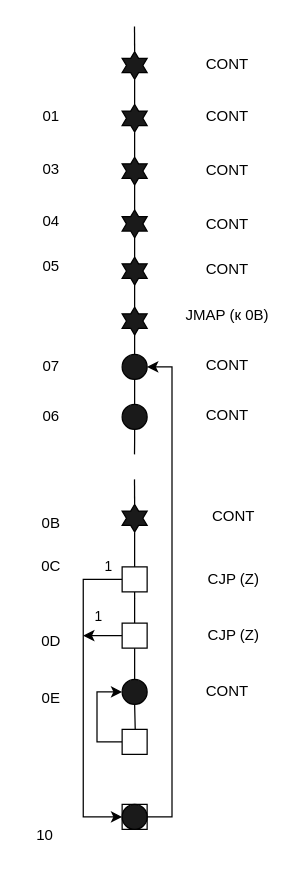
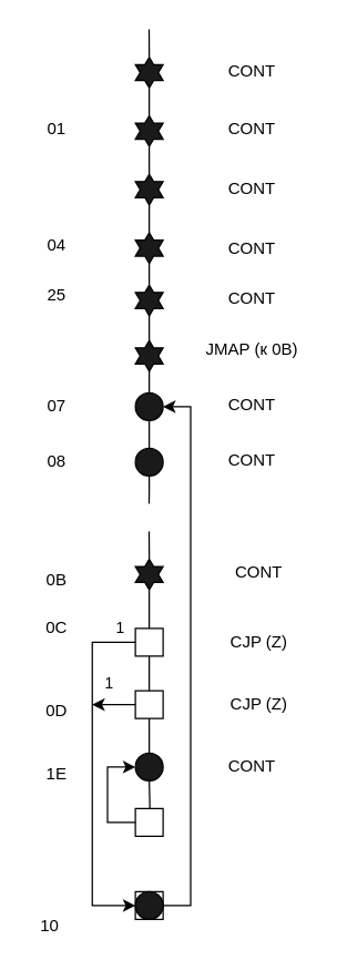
  <mxCell id="0" />
  <mxCell id="1" parent="0" />
  <mxCell id="2" value="" style="endArrow=none;html=1;rounded=0;exitX=0;exitY=0.5;exitDx=0;exitDy=0;exitPerimeter=0;" edge="1" parent="1" source="4"><mxGeometry width="50" height="50" relative="1" as="geometry"><mxPoint x="106" y="30.78" as="sourcePoint" /><mxPoint x="107" y="20.78" as="targetPoint" /></mxGeometry></mxCell>
  <mxCell id="3" value="" style="edgeStyle=orthogonalEdgeStyle;rounded=0;orthogonalLoop=1;jettySize=auto;html=1;endArrow=none;endFill=0;" edge="1" parent="1" source="4" target="7"><mxGeometry relative="1" as="geometry" /></mxCell>
  <mxCell id="4" value="" style="verticalLabelPosition=bottom;verticalAlign=top;html=1;shape=mxgraph.basic.6_point_star;fillColor=#1A1A1A;direction=south;" vertex="1" parent="1"><mxGeometry x="97.11" y="40.78" width="20" height="22.22" as="geometry" /></mxCell>
  <mxCell id="5" value="CONT" style="text;html=1;align=center;verticalAlign=middle;resizable=0;points=[];autosize=1;strokeColor=none;fillColor=none;" vertex="1" parent="1"><mxGeometry x="156" y="40.78" width="50" height="20" as="geometry" /></mxCell>
  <mxCell id="6" value="" style="edgeStyle=orthogonalEdgeStyle;rounded=0;orthogonalLoop=1;jettySize=auto;html=1;endArrow=none;endFill=0;" edge="1" parent="1" source="7" target="9"><mxGeometry relative="1" as="geometry" /></mxCell>
  <mxCell id="7" value="" style="verticalLabelPosition=bottom;verticalAlign=top;html=1;shape=mxgraph.basic.6_point_star;fillColor=#1A1A1A;direction=south;" vertex="1" parent="1"><mxGeometry x="97.11" y="83" width="20" height="22.22" as="geometry" /></mxCell>
  <mxCell id="8" value="" style="edgeStyle=orthogonalEdgeStyle;rounded=0;orthogonalLoop=1;jettySize=auto;html=1;endArrow=none;endFill=0;" edge="1" parent="1" source="9" target="11"><mxGeometry relative="1" as="geometry" /></mxCell>
  <mxCell id="9" value="" style="verticalLabelPosition=bottom;verticalAlign=top;html=1;shape=mxgraph.basic.6_point_star;fillColor=#1A1A1A;direction=south;" vertex="1" parent="1"><mxGeometry x="97.11" y="125.22" width="20" height="22.22" as="geometry" /></mxCell>
  <mxCell id="10" value="" style="edgeStyle=orthogonalEdgeStyle;rounded=0;orthogonalLoop=1;jettySize=auto;html=1;endArrow=none;endFill=0;" edge="1" parent="1" source="11" target="16"><mxGeometry relative="1" as="geometry" /></mxCell>
  <mxCell id="11" value="" style="verticalLabelPosition=bottom;verticalAlign=top;html=1;shape=mxgraph.basic.6_point_star;fillColor=#1A1A1A;direction=south;" vertex="1" parent="1"><mxGeometry x="97.11" y="167.44" width="20" height="22.22" as="geometry" /></mxCell>
  <mxCell id="12" value="01" style="text;html=1;align=center;verticalAlign=middle;resizable=0;points=[];autosize=1;strokeColor=none;fillColor=none;" vertex="1" parent="1"><mxGeometry x="25" y="83" width="30" height="20" as="geometry" /></mxCell>
- <mxCell id="13" value="03" style="text;html=1;align=center;verticalAlign=middle;resizable=0;points=[];autosize=1;strokeColor=none;fillColor=none;" vertex="1" parent="1"><mxGeometry x="25" y="125.22" width="30" height="20" as="geometry" /></mxCell>
  <mxCell id="14" value="04" style="text;html=1;align=center;verticalAlign=middle;resizable=0;points=[];autosize=1;strokeColor=none;fillColor=none;" vertex="1" parent="1"><mxGeometry x="25" y="167.44" width="30" height="20" as="geometry" /></mxCell>
  <mxCell id="15" value="" style="edgeStyle=orthogonalEdgeStyle;rounded=0;orthogonalLoop=1;jettySize=auto;html=1;endArrow=none;endFill=0;" edge="1" parent="1" source="16" target="18"><mxGeometry relative="1" as="geometry" /></mxCell>
  <mxCell id="16" value="" style="verticalLabelPosition=bottom;verticalAlign=top;html=1;shape=mxgraph.basic.6_point_star;fillColor=#1A1A1A;direction=south;" vertex="1" parent="1"><mxGeometry x="97.11" y="205.22" width="20" height="22.22" as="geometry" /></mxCell>
  <mxCell id="17" value="" style="edgeStyle=orthogonalEdgeStyle;rounded=0;orthogonalLoop=1;jettySize=auto;html=1;endArrow=none;endFill=0;" edge="1" parent="1" source="18" target="21"><mxGeometry relative="1" as="geometry" /></mxCell>
  <mxCell id="18" value="" style="verticalLabelPosition=bottom;verticalAlign=top;html=1;shape=mxgraph.basic.6_point_star;fillColor=#1A1A1A;direction=south;" vertex="1" parent="1"><mxGeometry x="97.11" y="245.22" width="20" height="22.22" as="geometry" /></mxCell>
- <mxCell id="19" value="05" style="text;html=1;align=center;verticalAlign=middle;resizable=0;points=[];autosize=1;strokeColor=none;fillColor=none;" vertex="1" parent="1"><mxGeometry x="25" y="203" width="30" height="20" as="geometry" /></mxCell>
+ <mxCell id="19" value="25" style="text;html=1;align=center;verticalAlign=middle;resizable=0;points=[];autosize=1;strokeColor=none;fillColor=none;" vertex="1" parent="1"><mxGeometry x="25" y="203" width="30" height="20" as="geometry" /></mxCell>
  <mxCell id="20" value="" style="edgeStyle=orthogonalEdgeStyle;rounded=0;orthogonalLoop=1;jettySize=auto;html=1;endArrow=none;endFill=0;" edge="1" parent="1" source="21" target="23"><mxGeometry relative="1" as="geometry" /></mxCell>
  <mxCell id="21" value="" style="ellipse;whiteSpace=wrap;html=1;aspect=fixed;fillColor=#1A1A1A;" vertex="1" parent="1"><mxGeometry x="97.11" y="283" width="20" height="20" as="geometry" /></mxCell>
  <mxCell id="22" value="" style="edgeStyle=orthogonalEdgeStyle;rounded=0;orthogonalLoop=1;jettySize=auto;html=1;endArrow=none;endFill=0;" edge="1" parent="1" source="23"><mxGeometry relative="1" as="geometry"><mxPoint x="107" y="363" as="targetPoint" /><Array as="points"><mxPoint x="107" y="353" /><mxPoint x="107" y="363" /></Array></mxGeometry></mxCell>
  <mxCell id="23" value="" style="ellipse;whiteSpace=wrap;html=1;aspect=fixed;fillColor=#1A1A1A;" vertex="1" parent="1"><mxGeometry x="97.11" y="323" width="20" height="20" as="geometry" /></mxCell>
  <mxCell id="24" value="07" style="text;html=1;align=center;verticalAlign=middle;resizable=0;points=[];autosize=1;strokeColor=none;fillColor=none;" vertex="1" parent="1"><mxGeometry x="25" y="283" width="30" height="20" as="geometry" /></mxCell>
- <mxCell id="25" value="06" style="text;html=1;align=center;verticalAlign=middle;resizable=0;points=[];autosize=1;strokeColor=none;fillColor=none;" vertex="1" parent="1"><mxGeometry x="25" y="323" width="30" height="20" as="geometry" /></mxCell>
+ <mxCell id="25" value="08" style="text;html=1;align=center;verticalAlign=middle;resizable=0;points=[];autosize=1;strokeColor=none;fillColor=none;" vertex="1" parent="1"><mxGeometry x="25" y="323" width="30" height="20" as="geometry" /></mxCell>
  <mxCell id="26" value="" style="endArrow=none;html=1;rounded=0;exitX=0;exitY=0.5;exitDx=0;exitDy=0;exitPerimeter=0;" edge="1" parent="1" source="28"><mxGeometry width="50" height="50" relative="1" as="geometry"><mxPoint x="106" y="393" as="sourcePoint" /><mxPoint x="107" y="383" as="targetPoint" /></mxGeometry></mxCell>
  <mxCell id="27" value="" style="edgeStyle=orthogonalEdgeStyle;rounded=0;orthogonalLoop=1;jettySize=auto;html=1;endArrow=none;endFill=0;" edge="1" parent="1" source="28" target="32"><mxGeometry relative="1" as="geometry" /></mxCell>
  <mxCell id="28" value="" style="verticalLabelPosition=bottom;verticalAlign=top;html=1;shape=mxgraph.basic.6_point_star;fillColor=#1A1A1A;direction=south;" vertex="1" parent="1"><mxGeometry x="97.11" y="403" width="20" height="22.22" as="geometry" /></mxCell>
  <mxCell id="29" value="0B" style="text;html=1;align=center;verticalAlign=middle;resizable=0;points=[];autosize=1;strokeColor=none;fillColor=none;" vertex="1" parent="1"><mxGeometry x="25" y="408" width="30" height="20" as="geometry" /></mxCell>
  <mxCell id="30" value="" style="edgeStyle=orthogonalEdgeStyle;rounded=0;orthogonalLoop=1;jettySize=auto;html=1;endArrow=none;endFill=0;entryX=0.5;entryY=0;entryDx=0;entryDy=0;" edge="1" parent="1" source="32" target="44"><mxGeometry relative="1" as="geometry" /></mxCell>
  <mxCell id="31" value="1" style="edgeStyle=orthogonalEdgeStyle;rounded=0;orthogonalLoop=1;jettySize=auto;html=1;endArrow=classic;endFill=1;entryX=0;entryY=0.5;entryDx=0;entryDy=0;exitX=0;exitY=0.5;exitDx=0;exitDy=0;" edge="1" parent="1" source="32" target="55"><mxGeometry x="-0.912" y="-10" relative="1" as="geometry"><Array as="points"><mxPoint x="66" y="463" /><mxPoint x="66" y="653" /></Array><mxPoint as="offset" /></mxGeometry></mxCell>
  <mxCell id="32" value="" style="rounded=0;whiteSpace=wrap;html=1;fillColor=#FFFFFF;" vertex="1" parent="1"><mxGeometry x="97.11" y="453" width="20" height="20" as="geometry" /></mxCell>
  <mxCell id="33" value="0C" style="text;html=1;align=center;verticalAlign=middle;resizable=0;points=[];autosize=1;strokeColor=none;fillColor=none;" vertex="1" parent="1"><mxGeometry x="25" y="443" width="30" height="20" as="geometry" /></mxCell>
  <mxCell id="34" value="CONT" style="text;html=1;align=center;verticalAlign=middle;resizable=0;points=[];autosize=1;strokeColor=none;fillColor=none;" vertex="1" parent="1"><mxGeometry x="156" y="83" width="50" height="20" as="geometry" /></mxCell>
  <mxCell id="35" value="CONT" style="text;html=1;align=center;verticalAlign=middle;resizable=0;points=[];autosize=1;strokeColor=none;fillColor=none;" vertex="1" parent="1"><mxGeometry x="156" y="126.33" width="50" height="20" as="geometry" /></mxCell>
  <mxCell id="36" value="CONT" style="text;html=1;align=center;verticalAlign=middle;resizable=0;points=[];autosize=1;strokeColor=none;fillColor=none;" vertex="1" parent="1"><mxGeometry x="156" y="168.55" width="50" height="20" as="geometry" /></mxCell>
  <mxCell id="37" value="CONT" style="text;html=1;align=center;verticalAlign=middle;resizable=0;points=[];autosize=1;strokeColor=none;fillColor=none;" vertex="1" parent="1"><mxGeometry x="156" y="205.22" width="50" height="20" as="geometry" /></mxCell>
  <mxCell id="38" value="JMAP (к 0B)" style="text;html=1;align=center;verticalAlign=middle;resizable=0;points=[];autosize=1;strokeColor=none;fillColor=none;" vertex="1" parent="1"><mxGeometry x="141" y="241.89" width="80" height="20" as="geometry" /></mxCell>
  <mxCell id="39" value="CONT" style="text;html=1;align=center;verticalAlign=middle;resizable=0;points=[];autosize=1;strokeColor=none;fillColor=none;" vertex="1" parent="1"><mxGeometry x="156" y="281.89" width="50" height="20" as="geometry" /></mxCell>
  <mxCell id="40" value="CONT" style="text;html=1;align=center;verticalAlign=middle;resizable=0;points=[];autosize=1;strokeColor=none;fillColor=none;" vertex="1" parent="1"><mxGeometry x="156" y="321.89" width="50" height="20" as="geometry" /></mxCell>
  <mxCell id="41" value="CONT" style="text;html=1;align=center;verticalAlign=middle;resizable=0;points=[];autosize=1;strokeColor=none;fillColor=none;" vertex="1" parent="1"><mxGeometry x="161" y="403" width="50" height="20" as="geometry" /></mxCell>
  <mxCell id="42" value="CJP (Z)" style="text;html=1;align=center;verticalAlign=middle;resizable=0;points=[];autosize=1;strokeColor=none;fillColor=none;" vertex="1" parent="1"><mxGeometry x="156" y="453" width="60" height="20" as="geometry" /></mxCell>
  <mxCell id="43" value="1" style="edgeStyle=orthogonalEdgeStyle;rounded=0;orthogonalLoop=1;jettySize=auto;html=1;endArrow=classic;endFill=1;" edge="1" parent="1" source="44"><mxGeometry x="0.183" y="-15" relative="1" as="geometry"><mxPoint x="66" y="508" as="targetPoint" /><mxPoint as="offset" /></mxGeometry></mxCell>
  <mxCell id="44" value="" style="rounded=0;whiteSpace=wrap;html=1;fillColor=#FFFFFF;" vertex="1" parent="1"><mxGeometry x="97.11" y="498" width="20" height="20" as="geometry" /></mxCell>
  <mxCell id="45" value="0D" style="text;html=1;align=center;verticalAlign=middle;resizable=0;points=[];autosize=1;strokeColor=none;fillColor=none;" vertex="1" parent="1"><mxGeometry x="25" y="503" width="30" height="20" as="geometry" /></mxCell>
  <mxCell id="46" value="CJP (Z)" style="text;html=1;align=center;verticalAlign=middle;resizable=0;points=[];autosize=1;strokeColor=none;fillColor=none;" vertex="1" parent="1"><mxGeometry x="156" y="498" width="60" height="20" as="geometry" /></mxCell>
  <mxCell id="47" value="" style="edgeStyle=orthogonalEdgeStyle;rounded=0;orthogonalLoop=1;jettySize=auto;html=1;endArrow=none;endFill=0;" edge="1" parent="1"><mxGeometry relative="1" as="geometry"><mxPoint x="107.11" y="518" as="sourcePoint" /><mxPoint x="107.11" y="543" as="targetPoint" /></mxGeometry></mxCell>
  <mxCell id="48" value="" style="edgeStyle=orthogonalEdgeStyle;rounded=0;orthogonalLoop=1;jettySize=auto;html=1;endArrow=none;endFill=0;" edge="1" parent="1" target="52"><mxGeometry relative="1" as="geometry"><mxPoint x="107.11" y="563" as="sourcePoint" /></mxGeometry></mxCell>
  <mxCell id="49" value="CONT" style="text;html=1;align=center;verticalAlign=middle;resizable=0;points=[];autosize=1;strokeColor=none;fillColor=none;" vertex="1" parent="1"><mxGeometry x="156" y="543" width="50" height="20" as="geometry" /></mxCell>
- <mxCell id="50" value="0E" style="text;html=1;align=center;verticalAlign=middle;resizable=0;points=[];autosize=1;strokeColor=none;fillColor=none;" vertex="1" parent="1"><mxGeometry x="25" y="548" width="30" height="20" as="geometry" /></mxCell>
+ <mxCell id="50" value="1E" style="text;html=1;align=center;verticalAlign=middle;resizable=0;points=[];autosize=1;strokeColor=none;fillColor=none;" vertex="1" parent="1"><mxGeometry x="25" y="548" width="30" height="20" as="geometry" /></mxCell>
  <mxCell id="51" value="" style="edgeStyle=orthogonalEdgeStyle;rounded=0;orthogonalLoop=1;jettySize=auto;html=1;endArrow=classic;endFill=1;entryX=0;entryY=0.5;entryDx=0;entryDy=0;exitX=0;exitY=0.5;exitDx=0;exitDy=0;" edge="1" parent="1" source="52"><mxGeometry relative="1" as="geometry"><mxPoint x="97.11" y="553" as="targetPoint" /><Array as="points"><mxPoint x="77" y="593" /><mxPoint x="77" y="553" /></Array></mxGeometry></mxCell>
  <mxCell id="52" value="" style="rounded=0;whiteSpace=wrap;html=1;fillColor=#FFFFFF;" vertex="1" parent="1"><mxGeometry x="97.11" y="583" width="20" height="20" as="geometry" /></mxCell>
  <mxCell id="53" value="" style="rounded=0;whiteSpace=wrap;html=1;fillColor=#FFFFFF;" vertex="1" parent="1"><mxGeometry x="97.11" y="643" width="20" height="20" as="geometry" /></mxCell>
  <mxCell id="54" value="" style="edgeStyle=orthogonalEdgeStyle;rounded=0;orthogonalLoop=1;jettySize=auto;html=1;endArrow=classic;endFill=1;entryX=1;entryY=0.5;entryDx=0;entryDy=0;" edge="1" parent="1" source="55" target="21"><mxGeometry relative="1" as="geometry"><mxPoint x="197.11" y="653" as="targetPoint" /><Array as="points"><mxPoint x="137" y="653" /><mxPoint x="137" y="293" /></Array></mxGeometry></mxCell>
  <mxCell id="55" value="" style="ellipse;whiteSpace=wrap;html=1;aspect=fixed;fillColor=#1A1A1A;" vertex="1" parent="1"><mxGeometry x="97.11" y="643" width="20" height="20" as="geometry" /></mxCell>
  <mxCell id="56" value="" style="ellipse;whiteSpace=wrap;html=1;aspect=fixed;fillColor=#1A1A1A;" vertex="1" parent="1"><mxGeometry x="97.11" y="543" width="20" height="20" as="geometry" /></mxCell>
  <mxCell id="57" value="10" style="text;html=1;align=center;verticalAlign=middle;resizable=0;points=[];autosize=1;strokeColor=none;fillColor=none;" vertex="1" parent="1"><mxGeometry x="20" y="658" width="30" height="20" as="geometry" /></mxCell>
